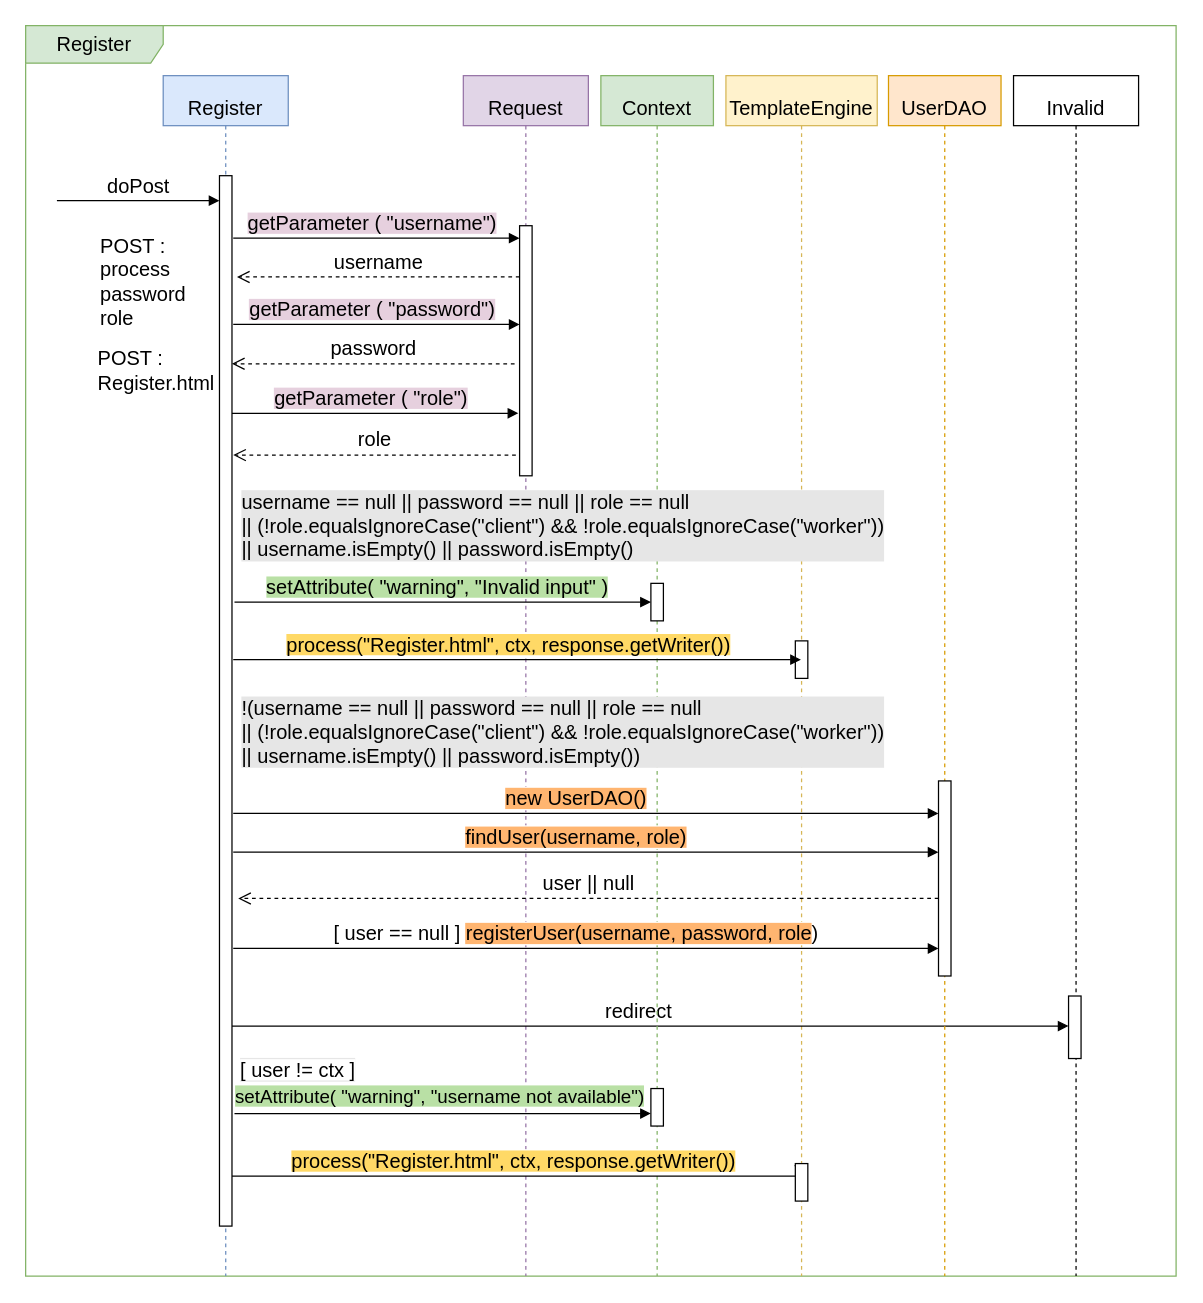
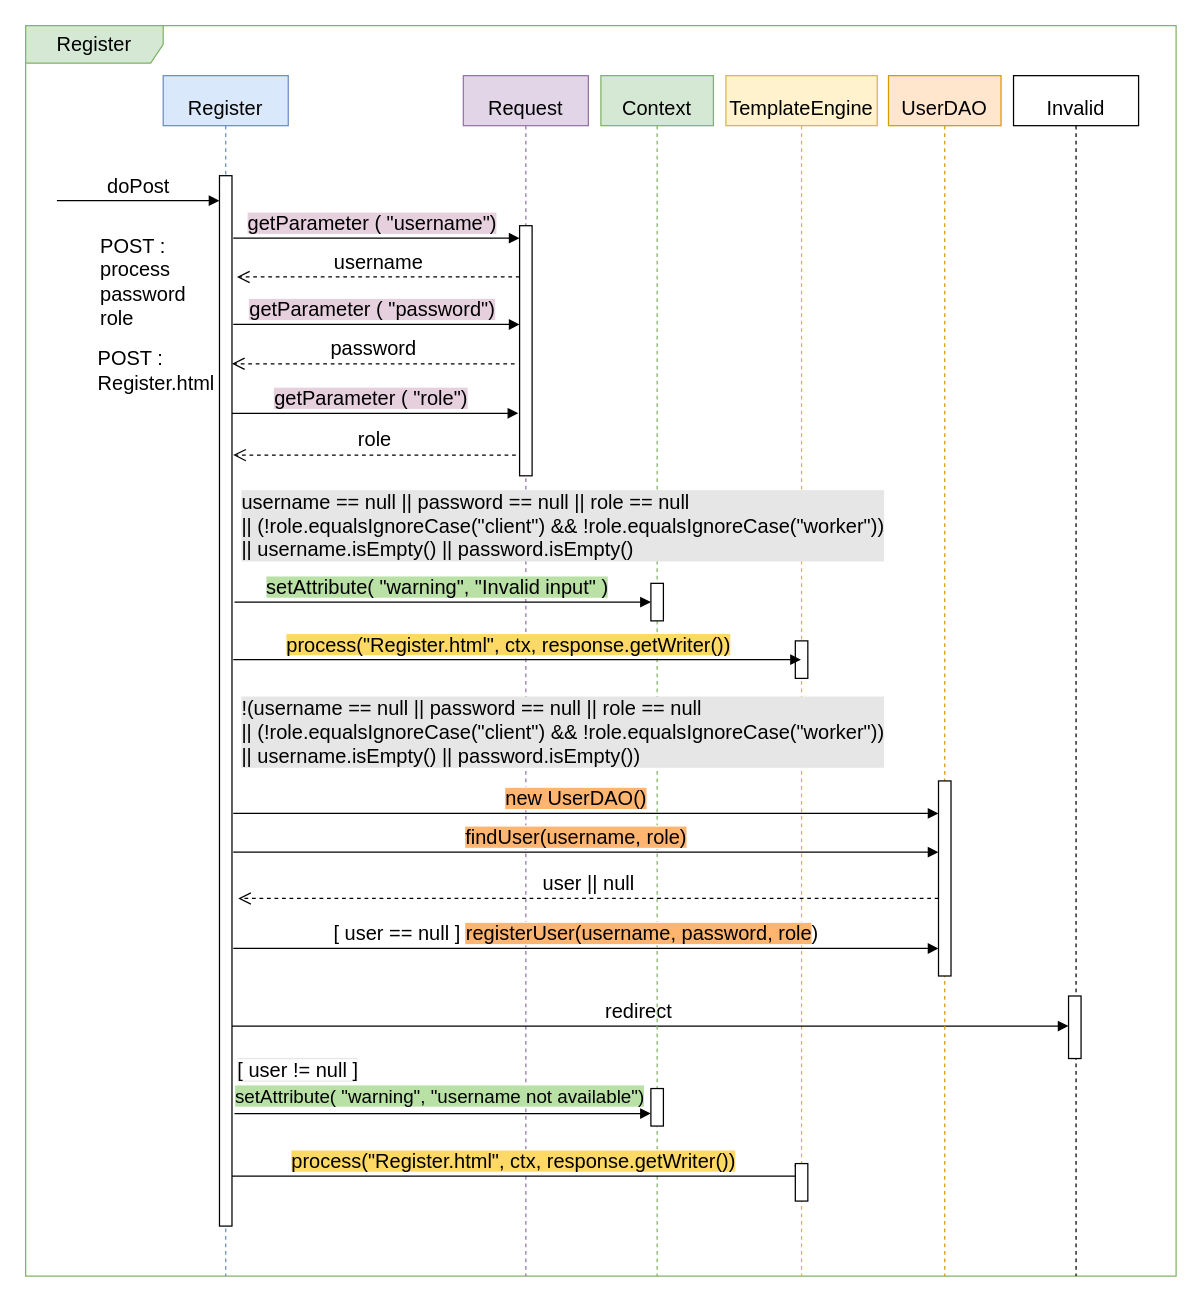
  <mxCell id="0" />
  <mxCell id="1" parent="0" />
  <mxCell id="2" value="Register" style="shape=umlFrame;whiteSpace=wrap;html=1;fontSize=16;width=110;height=30;fillColor=#d5e8d4;strokeColor=#82b366;" parent="1" vertex="1"><mxGeometry x="20" y="20" width="920" height="1000" as="geometry" /></mxCell>
  <mxCell id="3" value="&lt;span style=&quot;font-size: 16px;&quot;&gt;Register&lt;/span&gt;" style="shape=umlLifeline;perimeter=lifelinePerimeter;whiteSpace=wrap;html=1;container=1;collapsible=0;recursiveResize=0;outlineConnect=0;fontSize=33;align=center;fillColor=#dae8fc;strokeColor=#6c8ebf;" parent="1" vertex="1"><mxGeometry x="130" y="60" width="100" height="960" as="geometry" /></mxCell>
  <mxCell id="4" value="&lt;span style=&quot;font-size: 16px;&quot;&gt;Request&lt;/span&gt;" style="shape=umlLifeline;perimeter=lifelinePerimeter;whiteSpace=wrap;html=1;container=1;collapsible=0;recursiveResize=0;outlineConnect=0;fontSize=33;align=center;fillColor=#e1d5e7;strokeColor=#9673a6;" parent="1" vertex="1"><mxGeometry x="370" y="60" width="100" height="960" as="geometry" /></mxCell>
  <mxCell id="5" value="" style="html=1;points=[];perimeter=orthogonalPerimeter;fontSize=16;" parent="4" vertex="1"><mxGeometry x="45" y="120" width="10" height="200" as="geometry" /></mxCell>
  <mxCell id="6" value="&lt;font style=&quot;font-size: 15px; background-color: rgb(185, 224, 165);&quot;&gt;setAttribute( &quot;warning&quot;, &quot;username not available&quot;)&lt;/font&gt;" style="html=1;verticalAlign=bottom;endArrow=block;rounded=0;fontSize=16;" parent="4" edge="1"><mxGeometry x="-0.015" y="2" width="80" relative="1" as="geometry"><mxPoint x="-183" y="830" as="sourcePoint" /><mxPoint x="150" y="830" as="targetPoint" /><mxPoint as="offset" /></mxGeometry></mxCell>
  <mxCell id="7" value="&lt;p style=&quot;line-height: 0.4;&quot;&gt;&lt;/p&gt;&lt;blockquote style=&quot;margin: 0px 0px 0px 40px; border: none; padding: 0px; line-height: 0.6;&quot;&gt;&lt;/blockquote&gt;&lt;span style=&quot;font-size: 16px; background-color: initial;&quot;&gt;Template&lt;/span&gt;&lt;span style=&quot;font-size: 16px; line-height: 0.1;&quot;&gt;Engine&lt;/span&gt;&lt;p&gt;&lt;/p&gt;" style="shape=umlLifeline;perimeter=lifelinePerimeter;whiteSpace=wrap;html=1;container=1;collapsible=0;recursiveResize=0;outlineConnect=0;fontSize=33;align=center;fillColor=#fff2cc;strokeColor=#d6b656;" parent="1" vertex="1"><mxGeometry x="580" y="60" width="121" height="960" as="geometry" /></mxCell>
  <mxCell id="8" value="" style="html=1;points=[];perimeter=orthogonalPerimeter;fontSize=16;" parent="7" vertex="1"><mxGeometry x="55.5" y="452" width="10" height="30" as="geometry" /></mxCell>
  <mxCell id="9" value="redirect" style="html=1;verticalAlign=bottom;endArrow=block;rounded=0;fontSize=16;" parent="7" target="39" edge="1"><mxGeometry x="-0.029" width="80" relative="1" as="geometry"><mxPoint x="-395" y="760" as="sourcePoint" /><mxPoint x="169" y="760" as="targetPoint" /><mxPoint as="offset" /></mxGeometry></mxCell>
  <mxCell id="10" value="POST :&lt;br&gt;&lt;div style=&quot;&quot;&gt;&lt;span style=&quot;background-color: initial;&quot;&gt;process&lt;/span&gt;&lt;/div&gt;password&lt;br&gt;role" style="text;html=1;strokeColor=none;fillColor=none;align=left;verticalAlign=middle;whiteSpace=wrap;rounded=0;fontSize=16;" parent="1" vertex="1"><mxGeometry x="78" y="190" width="140" height="70" as="geometry" /></mxCell>
  <mxCell id="11" value="" style="html=1;points=[];perimeter=orthogonalPerimeter;fontSize=16;" parent="1" vertex="1"><mxGeometry x="175" y="140" width="10" height="840" as="geometry" /></mxCell>
  <mxCell id="12" value="doPost" style="html=1;verticalAlign=bottom;endArrow=block;rounded=0;fontSize=16;" parent="1" edge="1"><mxGeometry width="80" relative="1" as="geometry"><mxPoint x="45" y="160" as="sourcePoint" /><mxPoint x="175" y="160" as="targetPoint" /></mxGeometry></mxCell>
  <mxCell id="13" value="username" style="html=1;verticalAlign=bottom;endArrow=open;dashed=1;endSize=8;rounded=0;fontSize=16;" parent="1" source="5" edge="1"><mxGeometry relative="1" as="geometry"><mxPoint x="350" y="221" as="sourcePoint" /><mxPoint x="189" y="221" as="targetPoint" /></mxGeometry></mxCell>
  <mxCell id="14" value="POST :&lt;br&gt;Register.html" style="text;html=1;strokeColor=none;fillColor=none;align=left;verticalAlign=middle;whiteSpace=wrap;rounded=0;fontSize=16;" parent="1" vertex="1"><mxGeometry x="76" y="271" width="102" height="50" as="geometry" /></mxCell>
  <mxCell id="15" value="&lt;span style=&quot;background-color: rgb(230, 208, 222);&quot;&gt;getParameter ( &quot;username&quot;)&lt;/span&gt;" style="html=1;verticalAlign=bottom;endArrow=block;rounded=0;fontSize=16;" parent="1" target="5" edge="1"><mxGeometry x="-0.029" width="80" relative="1" as="geometry"><mxPoint x="186" y="190" as="sourcePoint" /><mxPoint x="350" y="190" as="targetPoint" /><mxPoint as="offset" /></mxGeometry></mxCell>
  <mxCell id="16" value="&lt;span style=&quot;font-size: 16px;&quot;&gt;Context&lt;/span&gt;" style="shape=umlLifeline;perimeter=lifelinePerimeter;whiteSpace=wrap;html=1;container=1;collapsible=0;recursiveResize=0;outlineConnect=0;fontSize=33;align=center;fillColor=#d5e8d4;strokeColor=#82b366;" parent="1" vertex="1"><mxGeometry x="480" y="60" width="90" height="960" as="geometry" /></mxCell>
  <mxCell id="17" value="" style="html=1;points=[];perimeter=orthogonalPerimeter;fontSize=16;" parent="16" vertex="1"><mxGeometry x="40" y="355" width="10" height="30" as="geometry" /></mxCell>
  <mxCell id="18" value="&lt;div style=&quot;text-align: left;&quot;&gt;username == null || password == null || role == null&lt;/div&gt;&lt;div style=&quot;text-align: left;&quot;&gt;&lt;span style=&quot;&quot;&gt;&#09;&#09;&#09;&#09;&lt;/span&gt;|| (!role.equalsIgnoreCase(&quot;client&quot;) &amp;amp;&amp;amp; !role.equalsIgnoreCase(&quot;worker&quot;))&lt;/div&gt;&lt;div style=&quot;text-align: left;&quot;&gt;|| username.isEmpty() || password.isEmpty()&lt;/div&gt;" style="text;html=1;strokeColor=none;fillColor=none;align=center;verticalAlign=middle;whiteSpace=wrap;rounded=0;labelBackgroundColor=#E6E6E6;fontSize=16;" parent="16" vertex="1"><mxGeometry x="-290" y="345" width="520" height="30" as="geometry" /></mxCell>
  <mxCell id="19" value="" style="html=1;points=[];perimeter=orthogonalPerimeter;fontSize=16;" parent="16" vertex="1"><mxGeometry x="40" y="406" width="10" height="30" as="geometry" /></mxCell>
  <mxCell id="20" value="" style="html=1;points=[];perimeter=orthogonalPerimeter;fontSize=16;" parent="16" vertex="1"><mxGeometry x="40" y="810" width="10" height="30" as="geometry" /></mxCell>
  <mxCell id="21" value="&lt;p style=&quot;line-height: 0.4;&quot;&gt;&lt;/p&gt;&lt;blockquote style=&quot;margin: 0px 0px 0px 40px; border: none; padding: 0px; line-height: 0.6;&quot;&gt;&lt;/blockquote&gt;&lt;span style=&quot;font-size: 16px;&quot;&gt;UserDAO&lt;/span&gt;&lt;br&gt;&lt;p&gt;&lt;/p&gt;" style="shape=umlLifeline;perimeter=lifelinePerimeter;whiteSpace=wrap;html=1;container=1;collapsible=0;recursiveResize=0;outlineConnect=0;fontSize=33;align=center;fillColor=#ffe6cc;strokeColor=#d79b00;" parent="1" vertex="1"><mxGeometry x="710" y="60" width="90" height="960" as="geometry" /></mxCell>
  <mxCell id="22" value="" style="html=1;points=[];perimeter=orthogonalPerimeter;fontSize=16;" parent="21" vertex="1"><mxGeometry x="40" y="564" width="10" height="156" as="geometry" /></mxCell>
  <mxCell id="23" value="&lt;span style=&quot;background-color: rgb(230, 208, 222);&quot;&gt;getParameter ( &quot;password&quot;)&lt;/span&gt;" style="html=1;verticalAlign=bottom;endArrow=block;rounded=0;fontSize=16;" parent="1" edge="1"><mxGeometry x="-0.029" width="80" relative="1" as="geometry"><mxPoint x="186" y="259" as="sourcePoint" /><mxPoint x="415" y="259" as="targetPoint" /><mxPoint as="offset" /></mxGeometry></mxCell>
  <mxCell id="24" value="password" style="html=1;verticalAlign=bottom;endArrow=open;dashed=1;endSize=8;rounded=0;fontSize=16;" parent="1" edge="1"><mxGeometry relative="1" as="geometry"><mxPoint x="411" y="290.41" as="sourcePoint" /><mxPoint x="185" y="290.41" as="targetPoint" /></mxGeometry></mxCell>
  <mxCell id="25" value="&lt;span style=&quot;background-color: rgb(230, 208, 222);&quot;&gt;getParameter ( &quot;role&quot;)&lt;/span&gt;" style="html=1;verticalAlign=bottom;endArrow=block;rounded=0;fontSize=16;" parent="1" edge="1"><mxGeometry x="-0.029" width="80" relative="1" as="geometry"><mxPoint x="185" y="330" as="sourcePoint" /><mxPoint x="414" y="330" as="targetPoint" /><mxPoint as="offset" /></mxGeometry></mxCell>
  <mxCell id="26" value="role" style="html=1;verticalAlign=bottom;endArrow=open;dashed=1;endSize=8;rounded=0;fontSize=16;" parent="1" edge="1"><mxGeometry relative="1" as="geometry"><mxPoint x="412" y="363.41" as="sourcePoint" /><mxPoint x="186" y="363.41" as="targetPoint" /></mxGeometry></mxCell>
  <mxCell id="27" value="&lt;span style=&quot;background-color: rgb(185, 224, 165);&quot;&gt;setAttribute( &quot;warning&quot;, &quot;Invalid input&quot; )&lt;/span&gt;" style="html=1;verticalAlign=bottom;endArrow=block;rounded=0;fontSize=16;" parent="1" target="19" edge="1"><mxGeometry x="-0.029" width="80" relative="1" as="geometry"><mxPoint x="187" y="481" as="sourcePoint" /><mxPoint x="416" y="481" as="targetPoint" /><mxPoint as="offset" /></mxGeometry></mxCell>
  <mxCell id="28" value="&lt;span style=&quot;background-color: rgb(255, 217, 102);&quot;&gt;process(&quot;Register.html&quot;, ctx, response.getWriter())&lt;/span&gt;" style="html=1;verticalAlign=bottom;endArrow=block;rounded=0;fontSize=16;" parent="1" edge="1"><mxGeometry x="-0.029" width="80" relative="1" as="geometry"><mxPoint x="186" y="527" as="sourcePoint" /><mxPoint x="640" y="527" as="targetPoint" /><mxPoint as="offset" /></mxGeometry></mxCell>
  <mxCell id="29" value="&lt;div style=&quot;text-align: left;&quot;&gt;!(username == null || password == null || role == null&lt;/div&gt;&lt;div style=&quot;text-align: left;&quot;&gt;&lt;span style=&quot;&quot;&gt;&#09;&#09;&#09;&#09;&lt;/span&gt;|| (!role.equalsIgnoreCase(&quot;client&quot;) &amp;amp;&amp;amp; !role.equalsIgnoreCase(&quot;worker&quot;))&lt;/div&gt;&lt;div style=&quot;text-align: left;&quot;&gt;|| username.isEmpty() || password.isEmpty())&lt;/div&gt;" style="text;html=1;strokeColor=none;fillColor=none;align=center;verticalAlign=middle;whiteSpace=wrap;rounded=0;labelBackgroundColor=#E6E6E6;fontSize=16;" parent="1" vertex="1"><mxGeometry x="190" y="570" width="520" height="30" as="geometry" /></mxCell>
  <mxCell id="30" value="&lt;span style=&quot;background-color: rgb(255, 181, 112);&quot;&gt;new UserDAO()&lt;/span&gt;" style="html=1;verticalAlign=bottom;endArrow=block;rounded=0;fontSize=16;" parent="1" target="22" edge="1"><mxGeometry x="-0.029" width="80" relative="1" as="geometry"><mxPoint x="186" y="650" as="sourcePoint" /><mxPoint x="640" y="650" as="targetPoint" /><mxPoint as="offset" /></mxGeometry></mxCell>
  <mxCell id="31" value="&lt;span style=&quot;background-color: rgb(255, 181, 112);&quot;&gt;findUser(username, role)&lt;/span&gt;" style="html=1;verticalAlign=bottom;endArrow=block;rounded=0;fontSize=16;" parent="1" edge="1"><mxGeometry x="-0.029" width="80" relative="1" as="geometry"><mxPoint x="186" y="681" as="sourcePoint" /><mxPoint x="750" y="681" as="targetPoint" /><mxPoint as="offset" /></mxGeometry></mxCell>
  <mxCell id="32" value="user || null" style="html=1;verticalAlign=bottom;endArrow=open;dashed=1;endSize=8;rounded=0;fontSize=16;" parent="1" edge="1"><mxGeometry relative="1" as="geometry"><mxPoint x="750" y="718" as="sourcePoint" /><mxPoint x="190" y="718" as="targetPoint" /></mxGeometry></mxCell>
  <mxCell id="33" value="[ user == null ]&amp;nbsp;&lt;span style=&quot;background-color: rgb(255, 181, 112);&quot;&gt;registerUser(username, password, role&lt;/span&gt;)" style="html=1;verticalAlign=bottom;endArrow=block;rounded=0;fontSize=16;" parent="1" edge="1"><mxGeometry x="-0.029" width="80" relative="1" as="geometry"><mxPoint x="186" y="758" as="sourcePoint" /><mxPoint x="750" y="758" as="targetPoint" /><mxPoint as="offset" /></mxGeometry></mxCell>
- <mxCell id="34" value="&lt;span style=&quot;background-color: rgb(255, 255, 255);&quot;&gt;[ user != ctx ]&lt;/span&gt;" style="text;html=1;strokeColor=none;fillColor=none;align=center;verticalAlign=middle;whiteSpace=wrap;rounded=0;labelBackgroundColor=#E6E6E6;fontSize=16;" parent="1" vertex="1"><mxGeometry x="178" y="840" width="120" height="30" as="geometry" /></mxCell>
+ <mxCell id="34" value="&lt;span style=&quot;background-color: rgb(255, 255, 255);&quot;&gt;[ user != null ]&lt;/span&gt;" style="text;html=1;strokeColor=none;fillColor=none;align=center;verticalAlign=middle;whiteSpace=wrap;rounded=0;labelBackgroundColor=#E6E6E6;fontSize=16;" parent="1" vertex="1"><mxGeometry x="178" y="840" width="120" height="30" as="geometry" /></mxCell>
  <mxCell id="35" value="&lt;span style=&quot;background-color: rgb(255, 217, 102);&quot;&gt;process(&quot;Register.html&quot;, ctx, response.getWriter())&lt;/span&gt;" style="html=1;verticalAlign=bottom;endArrow=block;rounded=0;fontSize=16;startArrow=none;" parent="1" source="36" edge="1"><mxGeometry x="1" y="-229" width="80" relative="1" as="geometry"><mxPoint x="185" y="940" as="sourcePoint" /><mxPoint x="639" y="940" as="targetPoint" /><mxPoint as="offset" /></mxGeometry></mxCell>
  <mxCell id="36" value="" style="html=1;points=[];perimeter=orthogonalPerimeter;fontSize=16;" parent="1" vertex="1"><mxGeometry x="635.5" y="930" width="10" height="30" as="geometry" /></mxCell>
  <mxCell id="37" value="" style="html=1;verticalAlign=bottom;endArrow=none;rounded=0;fontSize=16;" parent="1" target="36" edge="1"><mxGeometry x="-0.029" width="80" relative="1" as="geometry"><mxPoint x="185" y="940" as="sourcePoint" /><mxPoint x="639" y="940" as="targetPoint" /><mxPoint as="offset" /></mxGeometry></mxCell>
  <mxCell id="38" value="&lt;p style=&quot;line-height: 0.4;&quot;&gt;&lt;/p&gt;&lt;blockquote style=&quot;margin: 0px 0px 0px 40px; border: none; padding: 0px; line-height: 0.6;&quot;&gt;&lt;/blockquote&gt;&lt;span style=&quot;font-size: 16px;&quot;&gt;Invalid&lt;/span&gt;&lt;br&gt;&lt;p&gt;&lt;/p&gt;" style="shape=umlLifeline;perimeter=lifelinePerimeter;whiteSpace=wrap;html=1;container=1;collapsible=0;recursiveResize=0;outlineConnect=0;fontSize=33;align=center;" parent="1" vertex="1"><mxGeometry x="810" y="60" width="100" height="960" as="geometry" /></mxCell>
  <mxCell id="39" value="" style="html=1;points=[];perimeter=orthogonalPerimeter;fontSize=16;" parent="38" vertex="1"><mxGeometry x="44" y="736" width="10" height="50" as="geometry" /></mxCell>
